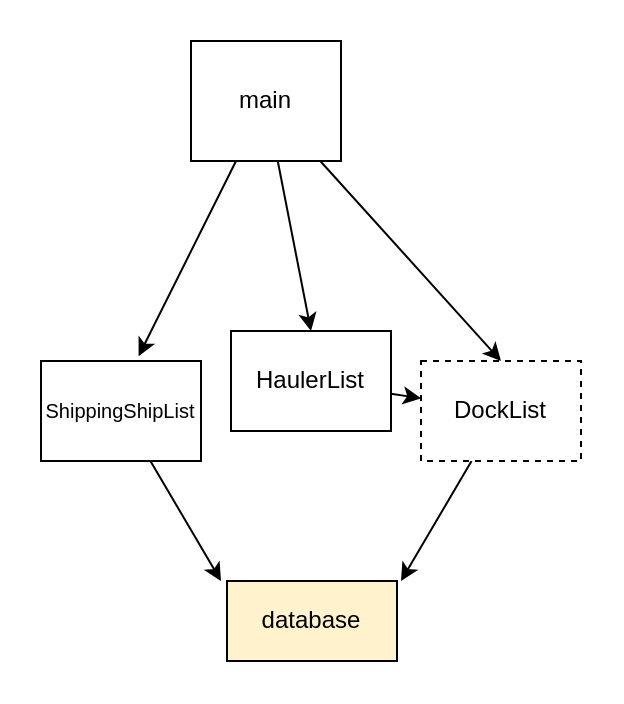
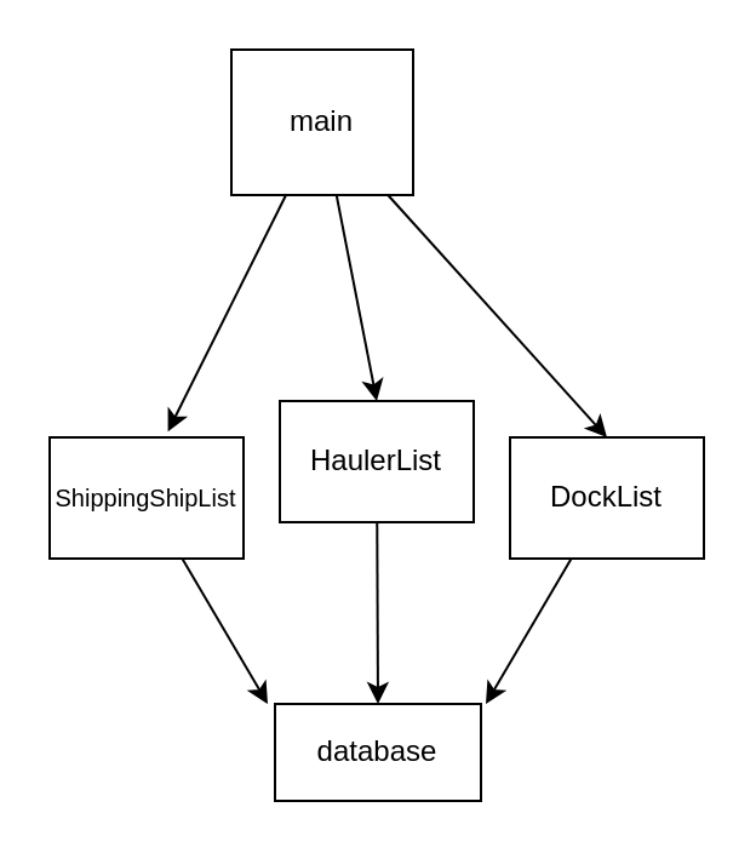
  <mxCell id="0" />
  <mxCell id="1" parent="0" />
  <mxCell id="2" style="edgeStyle=none;html=1;entryX=0.61;entryY=-0.048;entryDx=0;entryDy=0;entryPerimeter=0;" edge="1" parent="1" source="5" target="7"><mxGeometry relative="1" as="geometry" /></mxCell>
  <mxCell id="3" style="edgeStyle=none;html=1;entryX=0.5;entryY=0;entryDx=0;entryDy=0;" edge="1" parent="1" source="5" target="9"><mxGeometry relative="1" as="geometry" /></mxCell>
  <mxCell id="4" style="edgeStyle=none;html=1;entryX=0.5;entryY=0;entryDx=0;entryDy=0;" edge="1" parent="1" source="5" target="11"><mxGeometry relative="1" as="geometry" /></mxCell>
  <mxCell id="5" value="main" style="whiteSpace=wrap;html=1;" vertex="1" parent="1"><mxGeometry x="95" y="20" width="75" height="60" as="geometry" /></mxCell>
  <mxCell id="6" style="edgeStyle=none;html=1;" edge="1" parent="1" source="7"><mxGeometry relative="1" as="geometry"><mxPoint x="110" y="290" as="targetPoint" /></mxGeometry></mxCell>
  <mxCell id="7" value="&lt;font style=&quot;font-size: 10px;&quot;&gt;ShippingShipList&lt;/font&gt;" style="whiteSpace=wrap;html=1;" vertex="1" parent="1"><mxGeometry x="20" y="180" width="80" height="50" as="geometry" /></mxCell>
- <mxCell id="8" style="edgeStyle=none;html=1;" edge="1" parent="1" source="9" target="11"><mxGeometry relative="1" as="geometry" /></mxCell>
+ <mxCell id="8" style="edgeStyle=none;html=1;entryX=0.5;entryY=0;entryDx=0;entryDy=0;" edge="1" parent="1" source="9" target="12"><mxGeometry relative="1" as="geometry" /></mxCell>
  <mxCell id="9" value="HaulerList" style="whiteSpace=wrap;html=1;" vertex="1" parent="1"><mxGeometry x="115" y="165" width="80" height="50" as="geometry" /></mxCell>
  <mxCell id="10" style="edgeStyle=none;html=1;" edge="1" parent="1" source="11"><mxGeometry relative="1" as="geometry"><mxPoint x="200" y="290" as="targetPoint" /></mxGeometry></mxCell>
- <mxCell id="11" value="DockList" style="whiteSpace=wrap;html=1;dashed=1;" vertex="1" parent="1"><mxGeometry x="210" y="180" width="80" height="50" as="geometry" /></mxCell>
- <mxCell id="12" value="database" style="whiteSpace=wrap;html=1;fillColor=#fff2cc;" vertex="1" parent="1"><mxGeometry x="113" y="290" width="85" height="40" as="geometry" /></mxCell>
+ <mxCell id="11" value="DockList" style="whiteSpace=wrap;html=1;" vertex="1" parent="1"><mxGeometry x="210" y="180" width="80" height="50" as="geometry" /></mxCell>
+ <mxCell id="12" value="database" style="whiteSpace=wrap;html=1;" vertex="1" parent="1"><mxGeometry x="113" y="290" width="85" height="40" as="geometry" /></mxCell>
